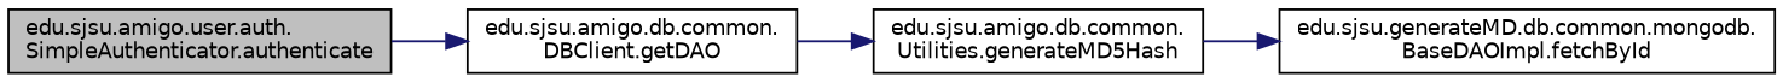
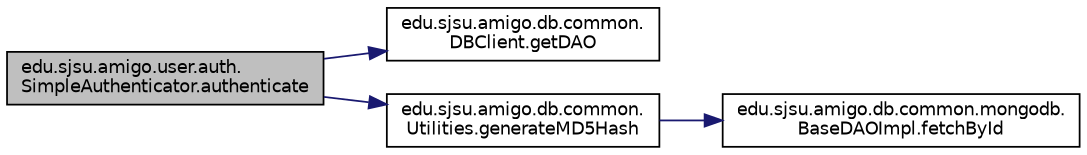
  digraph {
    rankdir=LR
    node [color=black fillcolor=white fontname=Helvetica fontsize=10 shape=record style=filled]
    edge [color=midnightblue fontname=Helvetica fontsize=10 labelfontname=Helvetica labelfontsize=10 style=solid]
    n1 [fillcolor=grey75 fontcolor=black height=0.2 label="edu.sjsu.amigo.user.auth.\lSimpleAuthenticator.authenticate" width=0.4]
    n2 [height=0.2 label="edu.sjsu.amigo.db.common.\lDBClient.getDAO" width=0.4]
    n3 [height=0.2 label="edu.sjsu.amigo.db.common.\lUtilities.generateMD5Hash" width=0.4]
-   n4 [height=0.2 label="edu.sjsu.generateMD.db.common.mongodb.\lBaseDAOImpl.fetchById" width=0.4]
+   n4 [height=0.2 label="edu.sjsu.amigo.db.common.mongodb.\lBaseDAOImpl.fetchById" width=0.4]
    n1 -> n2
-   n2 -> n3
+   n1 -> n3
    n3 -> n4
  }
